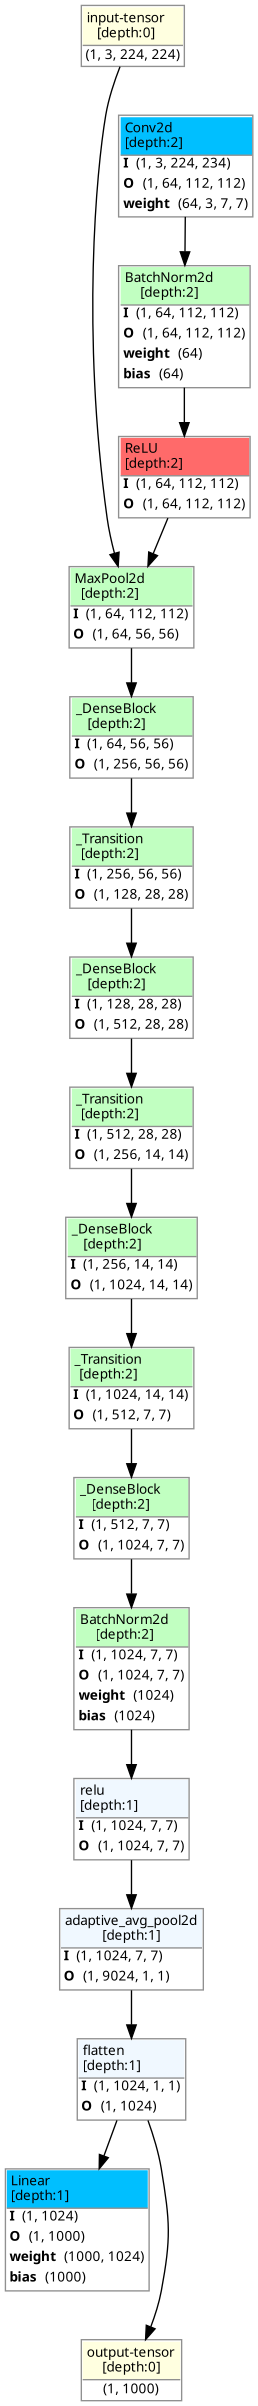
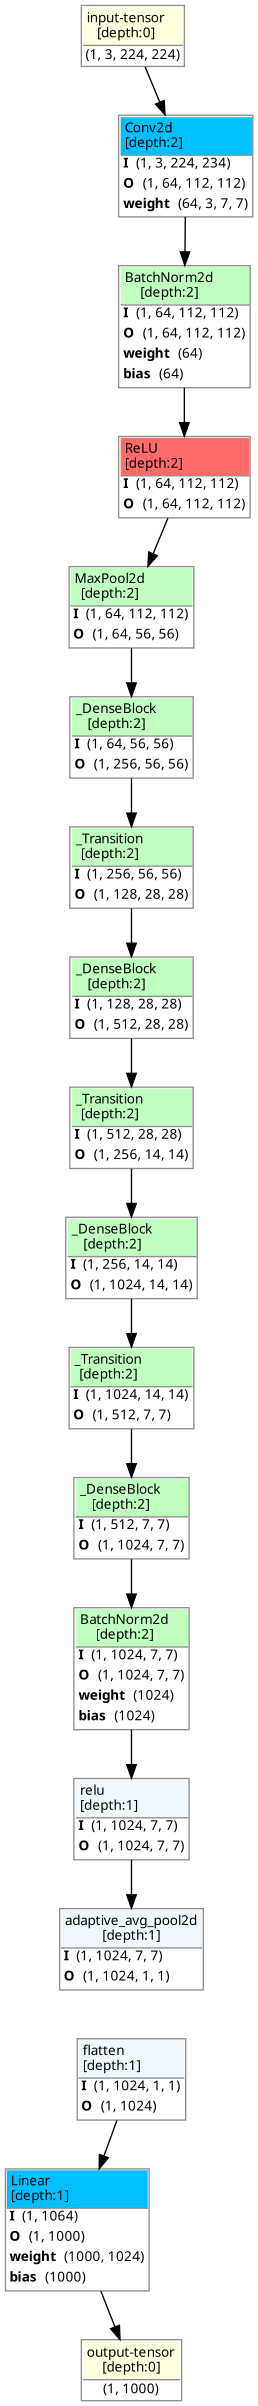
  strict digraph {
    ordering=in
    rankdir=TB
    node [align=left color="#909090" fillcolor="#ffffff90" fontname="Linux libertine" fontsize=10 margin=0 ranksep=0.1 shape=plaintext style=filled]
    edge [fontsize=10]
    n1 [height=0.2 label=<                     <TABLE BORDER="1" CELLBORDER="0"                     CELLSPACING="0" CELLPADDING="2">                         <TR>                             <TD BGCOLOR="lightyellow" ALIGN="LEFT"                             BORDER="1" SIDES="B"                             >input-tensor<BR ALIGN="LEFT"/>[depth:0]</TD>                         </TR>                         <TR>                             <TD>(1, 3, 224, 224)</TD>                         </TR>                                              </TABLE>>]
    n2 [height=0.2 label=<                     <TABLE BORDER="1" CELLBORDER="0"                     CELLSPACING="0" CELLPADDING="2">                         <TR>                             <TD BGCOLOR="deepskyblue1" ALIGN="LEFT"                             BORDER="1" SIDES="B"                             >Conv2d<BR ALIGN="LEFT"/>[depth:2]</TD>                         </TR>                         <TR>                             <TD ALIGN="LEFT"><B>I</B> (1, 3, 224, 234)</TD>                         </TR>                         <TR>                             <TD ALIGN="LEFT"><B>O</B> (1, 64, 112, 112)</TD>                         </TR>                                         <TR>                     <TD ALIGN="LEFT"><B>weight</B> (64, 3, 7, 7)</TD>                 </TR>                     </TABLE>>]
    n3 [height=0.2 label=<                     <TABLE BORDER="1" CELLBORDER="0"                     CELLSPACING="0" CELLPADDING="2">                         <TR>                             <TD BGCOLOR="darkseagreen1" ALIGN="LEFT"                             BORDER="1" SIDES="B"                             >BatchNorm2d<BR ALIGN="LEFT"/>[depth:2]</TD>                         </TR>                         <TR>                             <TD ALIGN="LEFT"><B>I</B> (1, 64, 112, 112)</TD>                         </TR>                         <TR>                             <TD ALIGN="LEFT"><B>O</B> (1, 64, 112, 112)</TD>                         </TR>                                         <TR>                     <TD ALIGN="LEFT"><B>weight</B> (64)</TD>                 </TR>                 <TR>                     <TD ALIGN="LEFT"><B>bias</B> (64)</TD>                 </TR>                     </TABLE>>]
    n4 [height=0.2 label=<                     <TABLE BORDER="1" CELLBORDER="0"                     CELLSPACING="0" CELLPADDING="2">                         <TR>                             <TD BGCOLOR="indianred1" ALIGN="LEFT"                             BORDER="1" SIDES="B"                             >ReLU<BR ALIGN="LEFT"/>[depth:2]</TD>                         </TR>                         <TR>                             <TD ALIGN="LEFT"><B>I</B> (1, 64, 112, 112)</TD>                         </TR>                         <TR>                             <TD ALIGN="LEFT"><B>O</B> (1, 64, 112, 112)</TD>                         </TR>                                              </TABLE>>]
    n5 [height=0.2 label=<                     <TABLE BORDER="1" CELLBORDER="0"                     CELLSPACING="0" CELLPADDING="2">                         <TR>                             <TD BGCOLOR="darkseagreen1" ALIGN="LEFT"                             BORDER="1" SIDES="B"                             >MaxPool2d<BR ALIGN="LEFT"/>[depth:2]</TD>                         </TR>                         <TR>                             <TD ALIGN="LEFT"><B>I</B> (1, 64, 112, 112)</TD>                         </TR>                         <TR>                             <TD ALIGN="LEFT"><B>O</B> (1, 64, 56, 56)</TD>                         </TR>                                              </TABLE>>]
    n6 [height=0.2 label=<                     <TABLE BORDER="1" CELLBORDER="0"                     CELLSPACING="0" CELLPADDING="2">                         <TR>                             <TD BGCOLOR="darkseagreen1" ALIGN="LEFT"                             BORDER="1" SIDES="B"                             >_DenseBlock<BR ALIGN="LEFT"/>[depth:2]</TD>                         </TR>                         <TR>                             <TD ALIGN="LEFT"><B>I</B> (1, 64, 56, 56)</TD>                         </TR>                         <TR>                             <TD ALIGN="LEFT"><B>O</B> (1, 256, 56, 56)</TD>                         </TR>                                              </TABLE>>]
    n7 [height=0.2 label=<                     <TABLE BORDER="1" CELLBORDER="0"                     CELLSPACING="0" CELLPADDING="2">                         <TR>                             <TD BGCOLOR="darkseagreen1" ALIGN="LEFT"                             BORDER="1" SIDES="B"                             >_Transition<BR ALIGN="LEFT"/>[depth:2]</TD>                         </TR>                         <TR>                             <TD ALIGN="LEFT"><B>I</B> (1, 256, 56, 56)</TD>                         </TR>                         <TR>                             <TD ALIGN="LEFT"><B>O</B> (1, 128, 28, 28)</TD>                         </TR>                                              </TABLE>>]
    n8 [height=0.2 label=<                     <TABLE BORDER="1" CELLBORDER="0"                     CELLSPACING="0" CELLPADDING="2">                         <TR>                             <TD BGCOLOR="darkseagreen1" ALIGN="LEFT"                             BORDER="1" SIDES="B"                             >_DenseBlock<BR ALIGN="LEFT"/>[depth:2]</TD>                         </TR>                         <TR>                             <TD ALIGN="LEFT"><B>I</B> (1, 128, 28, 28)</TD>                         </TR>                         <TR>                             <TD ALIGN="LEFT"><B>O</B> (1, 512, 28, 28)</TD>                         </TR>                                              </TABLE>>]
    n9 [height=0.2 label=<                     <TABLE BORDER="1" CELLBORDER="0"                     CELLSPACING="0" CELLPADDING="2">                         <TR>                             <TD BGCOLOR="darkseagreen1" ALIGN="LEFT"                             BORDER="1" SIDES="B"                             >_Transition<BR ALIGN="LEFT"/>[depth:2]</TD>                         </TR>                         <TR>                             <TD ALIGN="LEFT"><B>I</B> (1, 512, 28, 28)</TD>                         </TR>                         <TR>                             <TD ALIGN="LEFT"><B>O</B> (1, 256, 14, 14)</TD>                         </TR>                                              </TABLE>>]
    n10 [height=0.2 label=<                     <TABLE BORDER="1" CELLBORDER="0"                     CELLSPACING="0" CELLPADDING="2">                         <TR>                             <TD BGCOLOR="darkseagreen1" ALIGN="LEFT"                             BORDER="1" SIDES="B"                             >_DenseBlock<BR ALIGN="LEFT"/>[depth:2]</TD>                         </TR>                         <TR>                             <TD ALIGN="LEFT"><B>I</B> (1, 256, 14, 14)</TD>                         </TR>                         <TR>                             <TD ALIGN="LEFT"><B>O</B> (1, 1024, 14, 14)</TD>                         </TR>                                              </TABLE>>]
    n11 [height=0.2 label=<                     <TABLE BORDER="1" CELLBORDER="0"                     CELLSPACING="0" CELLPADDING="2">                         <TR>                             <TD BGCOLOR="darkseagreen1" ALIGN="LEFT"                             BORDER="1" SIDES="B"                             >_Transition<BR ALIGN="LEFT"/>[depth:2]</TD>                         </TR>                         <TR>                             <TD ALIGN="LEFT"><B>I</B> (1, 1024, 14, 14)</TD>                         </TR>                         <TR>                             <TD ALIGN="LEFT"><B>O</B> (1, 512, 7, 7)</TD>                         </TR>                                              </TABLE>>]
    n12 [height=0.2 label=<                     <TABLE BORDER="1" CELLBORDER="0"                     CELLSPACING="0" CELLPADDING="2">                         <TR>                             <TD BGCOLOR="darkseagreen1" ALIGN="LEFT"                             BORDER="1" SIDES="B"                             >_DenseBlock<BR ALIGN="LEFT"/>[depth:2]</TD>                         </TR>                         <TR>                             <TD ALIGN="LEFT"><B>I</B> (1, 512, 7, 7)</TD>                         </TR>                         <TR>                             <TD ALIGN="LEFT"><B>O</B> (1, 1024, 7, 7)</TD>                         </TR>                                              </TABLE>>]
    n13 [height=0.2 label=<                     <TABLE BORDER="1" CELLBORDER="0"                     CELLSPACING="0" CELLPADDING="2">                         <TR>                             <TD BGCOLOR="darkseagreen1" ALIGN="LEFT"                             BORDER="1" SIDES="B"                             >BatchNorm2d<BR ALIGN="LEFT"/>[depth:2]</TD>                         </TR>                         <TR>                             <TD ALIGN="LEFT"><B>I</B> (1, 1024, 7, 7)</TD>                         </TR>                         <TR>                             <TD ALIGN="LEFT"><B>O</B> (1, 1024, 7, 7)</TD>                         </TR>                                         <TR>                     <TD ALIGN="LEFT"><B>weight</B> (1024)</TD>                 </TR>                 <TR>                     <TD ALIGN="LEFT"><B>bias</B> (1024)</TD>                 </TR>                     </TABLE>>]
    n14 [height=0.2 label=<                     <TABLE BORDER="1" CELLBORDER="0"                     CELLSPACING="0" CELLPADDING="2">                         <TR>                             <TD BGCOLOR="aliceblue" ALIGN="LEFT"                             BORDER="1" SIDES="B"                             >relu<BR ALIGN="LEFT"/>[depth:1]</TD>                         </TR>                         <TR>                             <TD ALIGN="LEFT"><B>I</B> (1, 1024, 7, 7)</TD>                         </TR>                         <TR>                             <TD ALIGN="LEFT"><B>O</B> (1, 1024, 7, 7)</TD>                         </TR>                                              </TABLE>>]
-   n15 [height=0.2 label=<                     <TABLE BORDER="1" CELLBORDER="0"                     CELLSPACING="0" CELLPADDING="2">                         <TR>                             <TD BGCOLOR="aliceblue" ALIGN="LEFT"                             BORDER="1" SIDES="B"                             >adaptive_avg_pool2d<BR ALIGN="LEFT"/>[depth:1]</TD>                         </TR>                         <TR>                             <TD ALIGN="LEFT"><B>I</B> (1, 1024, 7, 7)</TD>                         </TR>                         <TR>                             <TD ALIGN="LEFT"><B>O</B> (1, 9024, 1, 1)</TD>                         </TR>                                              </TABLE>>]
+   n15 [height=0.2 label=<                     <TABLE BORDER="1" CELLBORDER="0"                     CELLSPACING="0" CELLPADDING="2">                         <TR>                             <TD BGCOLOR="aliceblue" ALIGN="LEFT"                             BORDER="1" SIDES="B"                             >adaptive_avg_pool2d<BR ALIGN="LEFT"/>[depth:1]</TD>                         </TR>                         <TR>                             <TD ALIGN="LEFT"><B>I</B> (1, 1024, 7, 7)</TD>                         </TR>                         <TR>                             <TD ALIGN="LEFT"><B>O</B> (1, 1024, 1, 1)</TD>                         </TR>                                              </TABLE>>]
    n16 [height=0.2 label=<                     <TABLE BORDER="1" CELLBORDER="0"                     CELLSPACING="0" CELLPADDING="2">                         <TR>                             <TD BGCOLOR="aliceblue" ALIGN="LEFT"                             BORDER="1" SIDES="B"                             >flatten<BR ALIGN="LEFT"/>[depth:1]</TD>                         </TR>                         <TR>                             <TD ALIGN="LEFT"><B>I</B> (1, 1024, 1, 1)</TD>                         </TR>                         <TR>                             <TD ALIGN="LEFT"><B>O</B> (1, 1024)</TD>                         </TR>                                              </TABLE>>]
-   n17 [height=0.2 label=<                     <TABLE BORDER="1" CELLBORDER="0"                     CELLSPACING="0" CELLPADDING="2">                         <TR>                             <TD BGCOLOR="deepskyblue1" ALIGN="LEFT"                             BORDER="1" SIDES="B"                             >Linear<BR ALIGN="LEFT"/>[depth:1]</TD>                         </TR>                         <TR>                             <TD ALIGN="LEFT"><B>I</B> (1, 1024)</TD>                         </TR>                         <TR>                             <TD ALIGN="LEFT"><B>O</B> (1, 1000)</TD>                         </TR>                                         <TR>                     <TD ALIGN="LEFT"><B>weight</B> (1000, 1024)</TD>                 </TR>                 <TR>                     <TD ALIGN="LEFT"><B>bias</B> (1000)</TD>                 </TR>                     </TABLE>>]
+   n17 [height=0.2 label=<                     <TABLE BORDER="1" CELLBORDER="0"                     CELLSPACING="0" CELLPADDING="2">                         <TR>                             <TD BGCOLOR="deepskyblue1" ALIGN="LEFT"                             BORDER="1" SIDES="B"                             >Linear<BR ALIGN="LEFT"/>[depth:1]</TD>                         </TR>                         <TR>                             <TD ALIGN="LEFT"><B>I</B> (1, 1064)</TD>                         </TR>                         <TR>                             <TD ALIGN="LEFT"><B>O</B> (1, 1000)</TD>                         </TR>                                         <TR>                     <TD ALIGN="LEFT"><B>weight</B> (1000, 1024)</TD>                 </TR>                 <TR>                     <TD ALIGN="LEFT"><B>bias</B> (1000)</TD>                 </TR>                     </TABLE>>]
    n18 [height=0.2 label=<                     <TABLE BORDER="1" CELLBORDER="0"                     CELLSPACING="0" CELLPADDING="2">                         <TR>                             <TD BGCOLOR="lightyellow" ALIGN="LEFT"                             BORDER="1" SIDES="B"                             >output-tensor<BR ALIGN="LEFT"/>[depth:0]</TD>                         </TR>                         <TR>                             <TD>(1, 1000)</TD>                         </TR>                                              </TABLE>>]
-   n1 -> n5
+   n1 -> n2
    n2 -> n3
    n3 -> n4
    n4 -> n5
    n5 -> n6
    n6 -> n7
    n7 -> n8
    n8 -> n9
    n9 -> n10
    n10 -> n11
    n11 -> n12
    n12 -> n13
    n13 -> n14
    n14 -> n15
-   n15 -> n16
    n16 -> n17
-   n16 -> n18
+   n17 -> n18
  }
